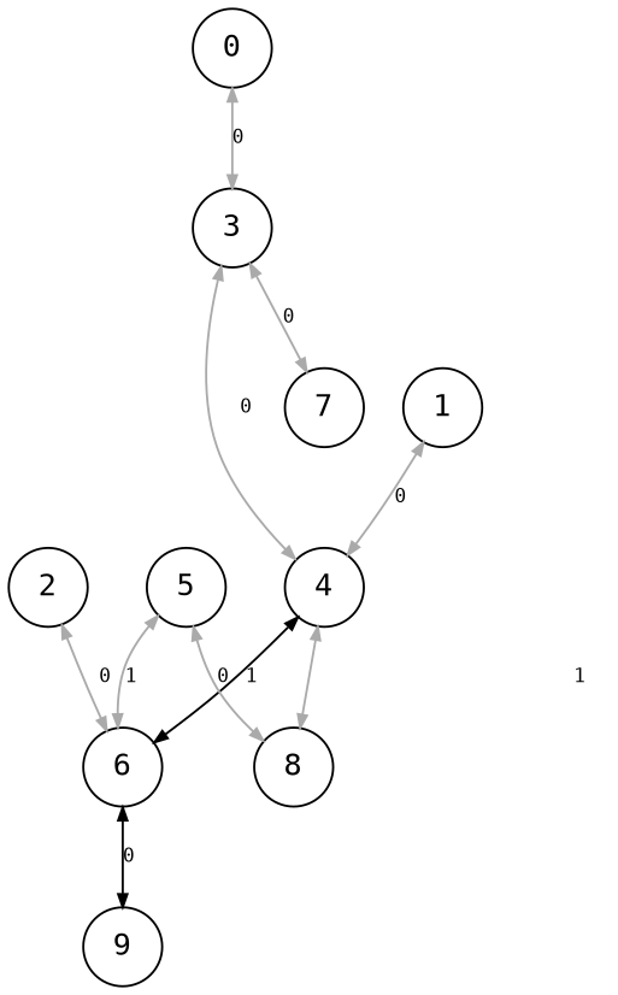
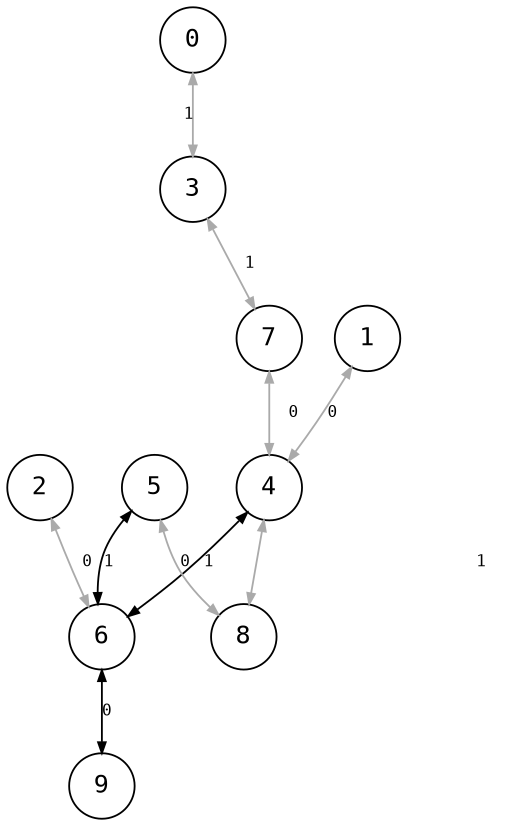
  digraph {
    normalize=true
    node [fontname=monospace shape=circle]
    edge [arrowsize=0.6 color="#aaaaaa" dir=both fontname=monospace fontsize=9]
    0
    3
    7
    4
    5
    6
    8
    1
    2
    9
-   0 -> 3 [label=0]
-   3 -> 7 [label="0   "]
-   3 -> 4 [label="  0 "]
+   0 -> 3 [label="1  "]
+   3 -> 7 [label="1 "]
+   7 -> 4 [label="  0 "]
    4 -> 6 [label="1 " color=""]
    4 -> 8 [label="                       1  "]
-   5 -> 6 [label="1  "]
+   5 -> 6 [label="1  " color=""]
    5 -> 8 [label=0]
    6 -> 9 [label="0   " color=""]
    1 -> 4 [label="0   "]
    2 -> 6 [label=" 0"]
  }
